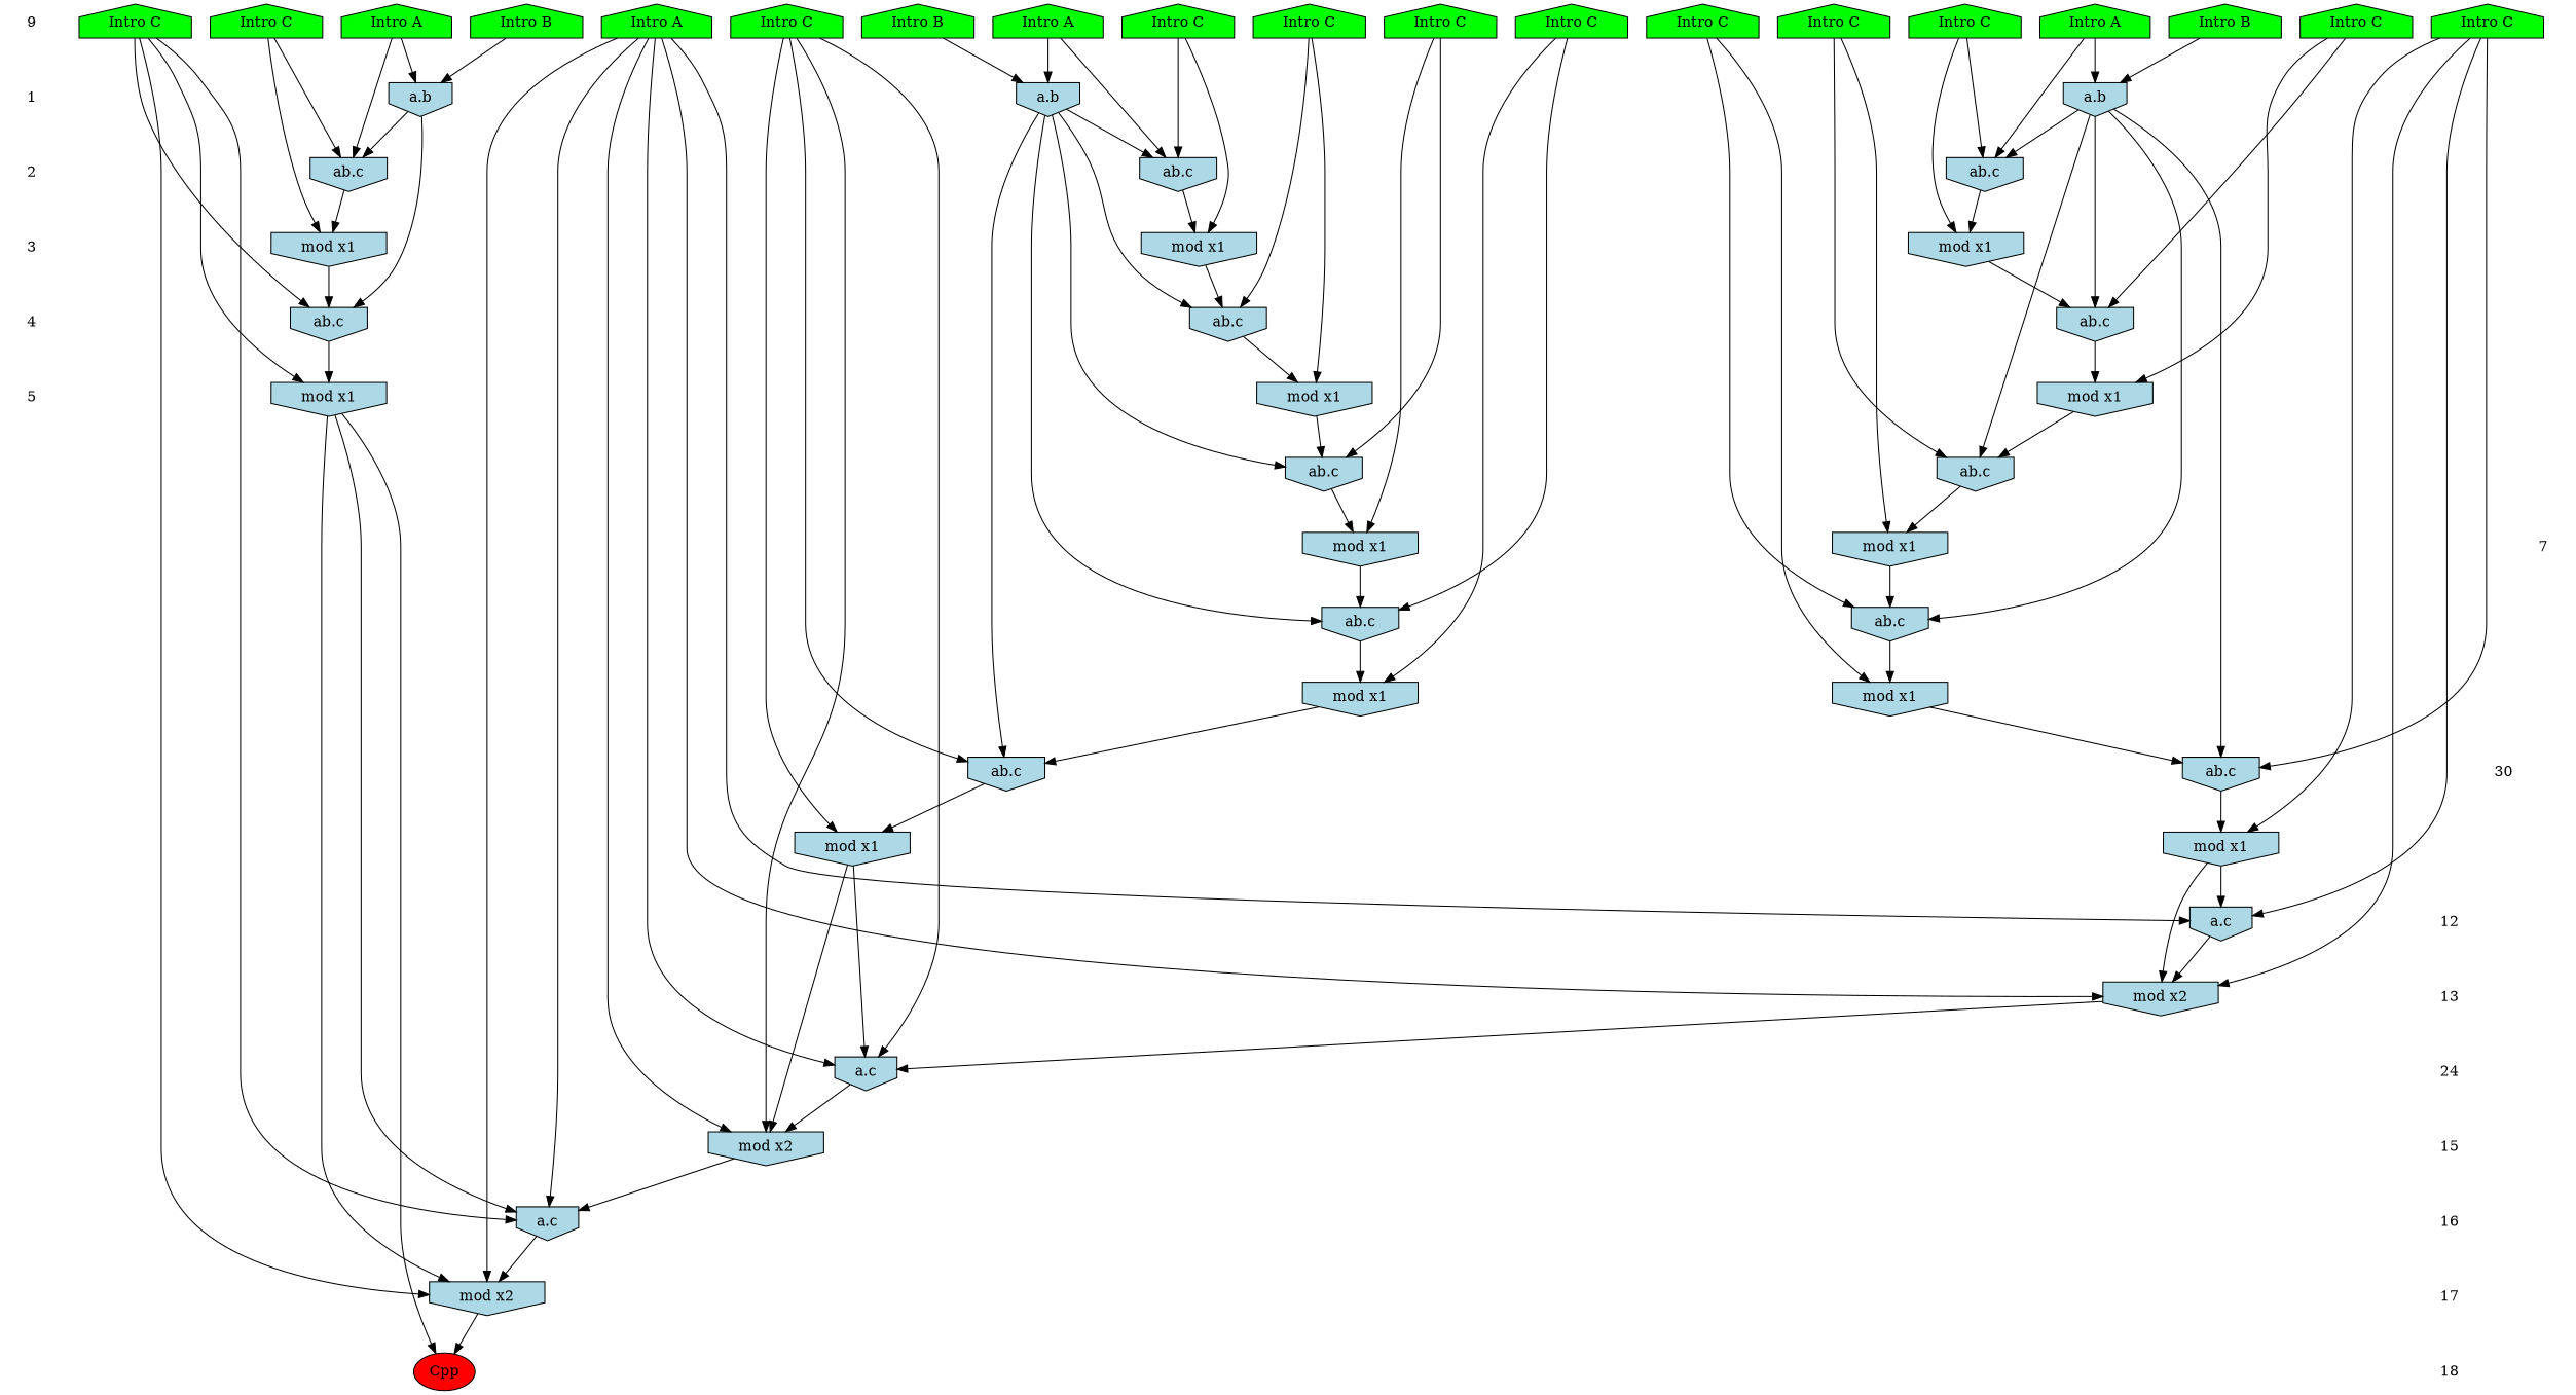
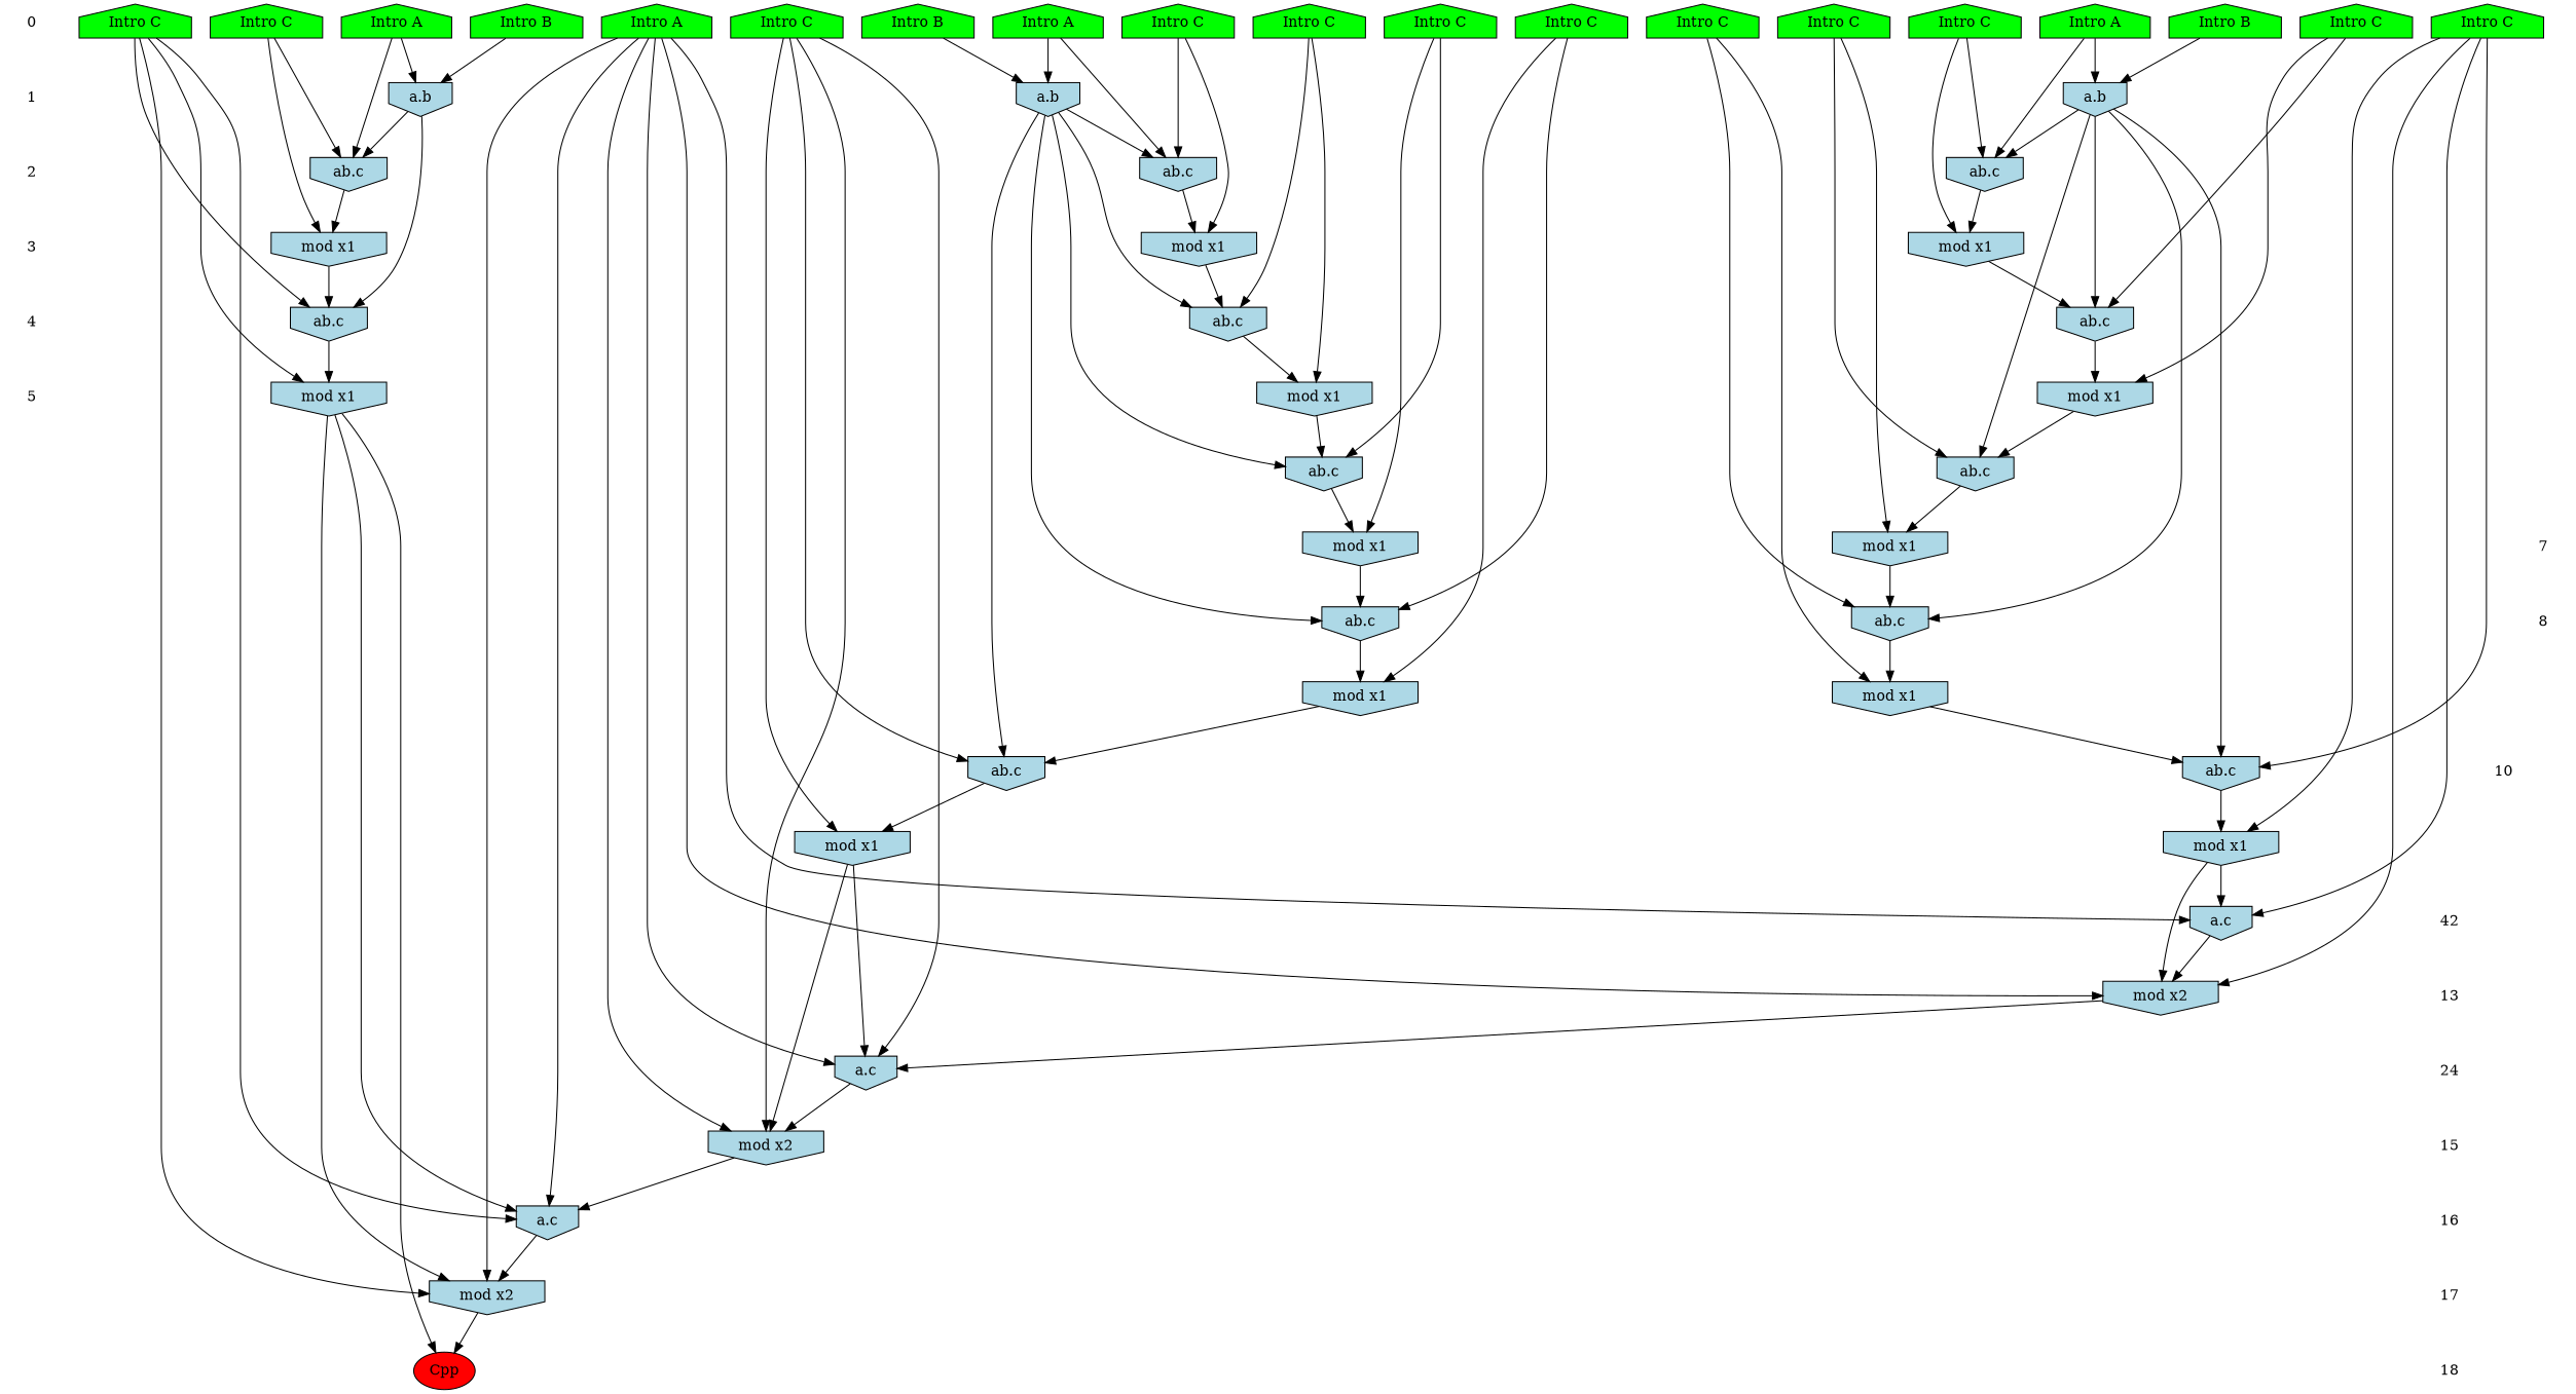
  digraph {
    ranksep=.5
    node [shape=invhouse fillcolor=lightblue style=filled]
-   0 [shape=plaintext label=9 fillcolor="" style=""]
+   0 [shape=plaintext fillcolor="" style=""]
    n2 [fillcolor=green label="Intro A" shape=house]
    n3 [fillcolor=green label="Intro A" shape=house]
    n4 [fillcolor=green label="Intro B" shape=house]
    n5 [fillcolor=green label="Intro A" shape=house]
    n6 [fillcolor=green label="Intro A" shape=house]
    n7 [fillcolor=green label="Intro B" shape=house]
    n8 [fillcolor=green label="Intro B" shape=house]
    n9 [fillcolor=green label="Intro C" shape=house]
    n10 [fillcolor=green label="Intro C" shape=house]
    n11 [fillcolor=green label="Intro C" shape=house]
    n12 [fillcolor=green label="Intro C" shape=house]
    n13 [fillcolor=green label="Intro C" shape=house]
    n14 [fillcolor=green label="Intro C" shape=house]
    n15 [fillcolor=green label="Intro C" shape=house]
    n16 [fillcolor=green label="Intro C" shape=house]
    n17 [fillcolor=green label="Intro C" shape=house]
    n18 [fillcolor=green label="Intro C" shape=house]
    n19 [fillcolor=green label="Intro C" shape=house]
    n20 [fillcolor=green label="Intro C" shape=house]
    1 [shape=plaintext fillcolor="" style=""]
    n22 [label="a.b"]
    n23 [label="a.b"]
    n24 [label="a.b"]
    2 [shape=plaintext fillcolor="" style=""]
    n26 [label="ab.c"]
    n27 [label="ab.c"]
    n28 [label="ab.c"]
    3 [shape=plaintext fillcolor="" style=""]
    n30 [label="mod x1"]
    n31 [label="mod x1"]
    n32 [label="mod x1"]
    4 [shape=plaintext fillcolor="" style=""]
    n34 [label="ab.c"]
    n35 [label="ab.c"]
    n36 [label="ab.c"]
    5 [shape=plaintext fillcolor="" style=""]
    n38 [label="mod x1"]
    n39 [label="mod x1"]
    n40 [label="mod x1"]
    13 [shape=plaintext fillcolor="" style=""]
    n42 [label="mod x2"]
    n43 [label="ab.c"]
    n44 [label="ab.c"]
    7 [shape=plaintext fillcolor="" style=""]
    n46 [label="mod x1"]
    n47 [label="mod x1"]
+   8 [shape=plaintext fillcolor="" style=""]
    n49 [label="ab.c"]
    n50 [label="ab.c"]
    n51 [label="mod x1"]
    n52 [label="mod x1"]
-   10 [shape=plaintext label=30 fillcolor="" style=""]
+   10 [shape=plaintext fillcolor="" style=""]
    n54 [label="ab.c"]
    n55 [label="ab.c"]
    n56 [label="mod x1"]
    n57 [label="mod x1"]
-   12 [shape=plaintext fillcolor="" style=""]
+   12 [shape=plaintext label=42 fillcolor="" style=""]
    n59 [label="a.c"]
    n60 [label=24 shape=plaintext fillcolor="" style=""]
    n61 [label="a.c"]
    15 [shape=plaintext fillcolor="" style=""]
    n63 [label="mod x2"]
    16 [shape=plaintext fillcolor="" style=""]
    n65 [label="a.c"]
    17 [shape=plaintext fillcolor="" style=""]
    n67 [label="mod x2"]
    18 [shape=plaintext fillcolor="" style=""]
    n69 [fillcolor=red label=Cpp shape=""]
    subgraph sub_1 {
      rank=same
      0
      n2
      n3
      n4
      n5
      n6
      n7
      n8
      n9
      n10
      n11
      n12
      n13
      n14
      n15
      n16
      n17
      n18
      n19
      n20
    }
    subgraph sub_2 {
      rank=same
      1
      n22
      n23
      n24
    }
    subgraph sub_3 {
      rank=same
      2
      n26
      n27
      n28
    }
    subgraph sub_4 {
      rank=same
      3
      n30
      n31
      n32
    }
    subgraph sub_5 {
      rank=same
      4
      n34
      n35
      n36
    }
    subgraph sub_6 {
      rank=same
      5
      n38
      n39
      n40
    }
    subgraph sub_7 {
      rank=same
      13
      n42
    }
    subgraph sub_8 {
      rank=same
      n43
      n44
    }
    subgraph sub_9 {
      rank=same
      7
      n46
      n47
    }
    subgraph sub_10 {
      rank=same
+     8
      n49
      n50
    }
    subgraph sub_11 {
      rank=same
      n51
      n52
    }
    subgraph sub_12 {
      rank=same
      10
      n54
      n55
    }
    subgraph sub_13 {
      rank=same
      n56
      n57
    }
    subgraph sub_14 {
      rank=same
      12
      n59
    }
    subgraph sub_15 {
      rank=same
      n60
      n61
    }
    subgraph sub_16 {
      rank=same
      15
      n63
    }
    subgraph sub_17 {
      rank=same
      16
      n65
    }
    subgraph sub_18 {
      rank=same
      17
      n67
    }
    subgraph sub_19 {
      rank=same
      18
      n69
    }
    0 -> 1 [style=invis]
    n2 -> n24
    n2 -> n28
    n3 -> n22
    n3 -> n27
    n4 -> n23
    n5 -> n23
    n5 -> n26
    n6 -> n42
    n6 -> n59
    n6 -> n61
    n6 -> n63
    n6 -> n65
    n6 -> n67
    n7 -> n22
    n8 -> n24
    n9 -> n42
    n9 -> n54
    n9 -> n56
    n9 -> n59
    n10 -> n49
    n10 -> n51
    n11 -> n43
    n11 -> n46
    n12 -> n34
    n12 -> n39
    n13 -> n44
    n13 -> n47
    n14 -> n27
    n14 -> n31
    n15 -> n50
    n15 -> n52
    n16 -> n26
    n16 -> n30
    n17 -> n55
    n17 -> n57
    n17 -> n61
    n17 -> n63
    n18 -> n35
    n18 -> n38
    n18 -> n65
    n18 -> n67
    n19 -> n36
    n19 -> n40
    n20 -> n28
    n20 -> n32
    1 -> 2 [style=invis]
    n22 -> n27
    n22 -> n35
    n23 -> n26
    n23 -> n34
    n23 -> n43
    n23 -> n49
    n23 -> n54
    n24 -> n28
    n24 -> n36
    n24 -> n44
    n24 -> n50
    n24 -> n55
    2 -> 3 [style=invis]
    n26 -> n30
    n27 -> n31
    n28 -> n32
    3 -> 4 [style=invis]
    n30 -> n34
    n31 -> n35
    n32 -> n36
    4 -> 5 [style=invis]
    n34 -> n39
    n35 -> n38
    n36 -> n40
    n38 -> n65
    n38 -> n67
    n38 -> n69
    n39 -> n43
    n40 -> n44
    13 -> n60 [style=invis]
    n42 -> n61
    n43 -> n46
    n44 -> n47
+   7 -> 8 [style=invis]
    n46 -> n49
    n47 -> n50
    n49 -> n51
    n50 -> n52
    n51 -> n54
    n52 -> n55
    n54 -> n56
    n55 -> n57
    n56 -> n42
    n56 -> n59
    n57 -> n61
    n57 -> n63
    12 -> 13 [style=invis]
    n59 -> n42
    n60 -> 15 [style=invis]
    n61 -> n63
    15 -> 16 [style=invis]
    n63 -> n65
    16 -> 17 [style=invis]
    n65 -> n67
    17 -> 18 [style=invis]
    n67 -> n69
  }
